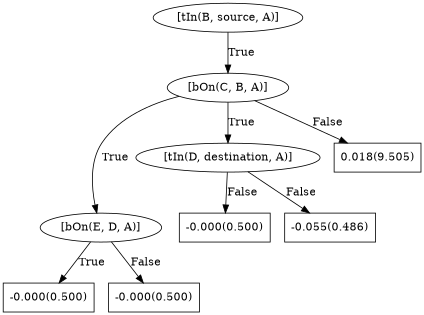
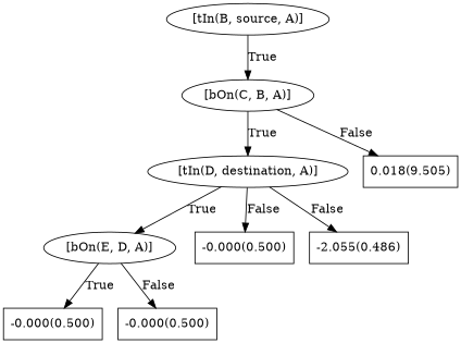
  digraph {
    node [shape=box]
    n1 [label="[tIn(B, source, A)]" shape=""]
    n2 [label="[bOn(C, B, A)]" shape=""]
    n3 [label="[tIn(D, destination, A)]" shape=""]
    n4 [label="0.018(9.505)"]
-   n5 [label="-0.055(0.486)"]
+   n5 [label="-2.055(0.486)"]
    n6 [label="[bOn(E, D, A)]" shape=""]
    n7 [label="-0.000(0.500)"]
    n8 [label="-0.000(0.500)"]
    n9 [label="-0.000(0.500)"]
    n1 -> n2 [label=True]
    n2 -> n3 [label=True]
    n2 -> n4 [label=False]
    n3 -> n5 [label=False]
-   n2 -> n6 [label=True]
+   n3 -> n6 [label=True]
    n3 -> n7 [label=False]
    n6 -> n8 [label=True]
    n6 -> n9 [label=False]
  }
